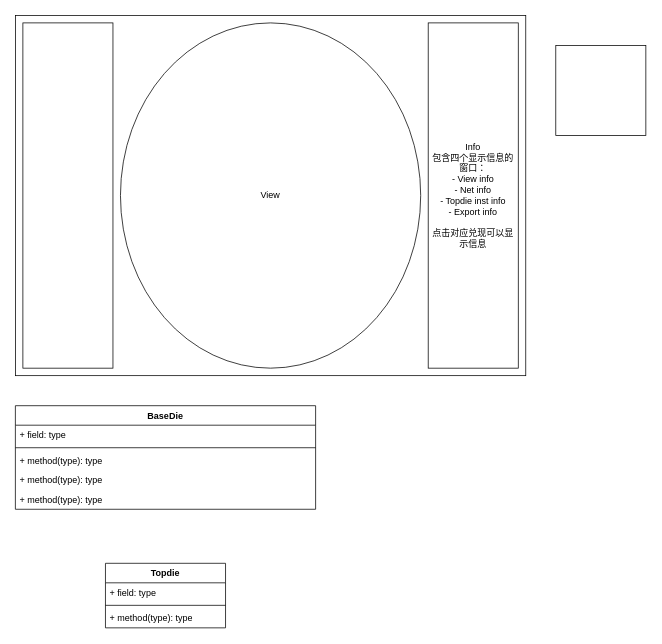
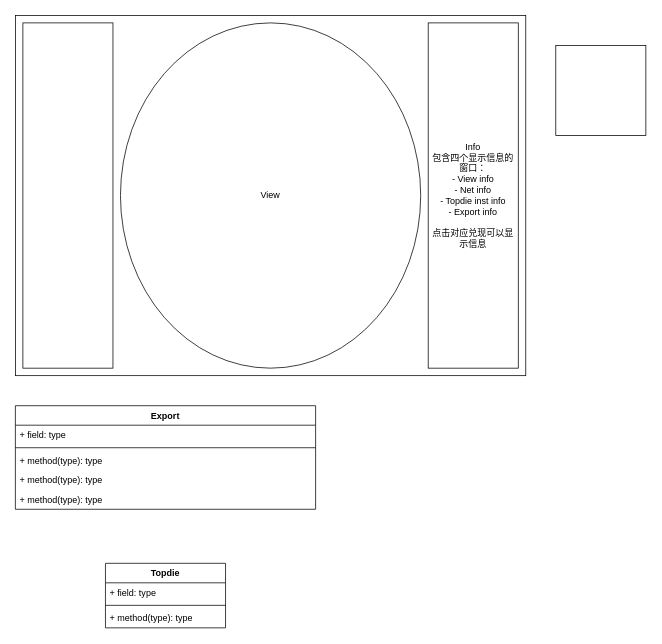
  <mxCell id="0" />
  <mxCell id="1" parent="0" />
  <mxCell id="2" value="" style="rounded=0;whiteSpace=wrap;html=1;" vertex="1" parent="1"><mxGeometry x="20" y="20" width="680" height="480" as="geometry" /></mxCell>
  <mxCell id="3" value="" style="rounded=0;whiteSpace=wrap;html=1;" vertex="1" parent="1"><mxGeometry x="30" y="30" width="120" height="460" as="geometry" /></mxCell>
  <mxCell id="4" value="Info&lt;div&gt;包含四个显示信息的窗口：&lt;/div&gt;&lt;div&gt;- View info&lt;/div&gt;&lt;div&gt;- Net info&lt;/div&gt;&lt;div&gt;- Topdie inst info&lt;/div&gt;&lt;div&gt;- Export info&lt;/div&gt;&lt;div&gt;&lt;br&gt;&lt;/div&gt;&lt;div&gt;点击对应兑现可以显示信息&lt;/div&gt;" style="rounded=0;whiteSpace=wrap;html=1;align=center;" vertex="1" parent="1"><mxGeometry x="570" y="30" width="120" height="460" as="geometry" /></mxCell>
  <mxCell id="5" value="View" style="ellipse;whiteSpace=wrap;html=1;" vertex="1" parent="1"><mxGeometry x="160" y="30" width="400" height="460" as="geometry" /></mxCell>
  <mxCell id="6" value="" style="rounded=0;whiteSpace=wrap;html=1;" vertex="1" parent="1"><mxGeometry x="740" y="60" width="120" height="120" as="geometry" /></mxCell>
- <mxCell id="7" value="BaseDie" style="swimlane;fontStyle=1;align=center;verticalAlign=top;childLayout=stackLayout;horizontal=1;startSize=26;horizontalStack=0;resizeParent=1;resizeParentMax=0;resizeLast=0;collapsible=1;marginBottom=0;whiteSpace=wrap;html=1;" vertex="1" parent="1"><mxGeometry x="20" y="540" width="400" height="138" as="geometry" /></mxCell>
+ <mxCell id="7" value="Export" style="swimlane;fontStyle=1;align=center;verticalAlign=top;childLayout=stackLayout;horizontal=1;startSize=26;horizontalStack=0;resizeParent=1;resizeParentMax=0;resizeLast=0;collapsible=1;marginBottom=0;whiteSpace=wrap;html=1;" vertex="1" parent="1"><mxGeometry x="20" y="540" width="400" height="138" as="geometry" /></mxCell>
  <mxCell id="8" value="+ field: type" style="text;strokeColor=none;fillColor=none;align=left;verticalAlign=top;spacingLeft=4;spacingRight=4;overflow=hidden;rotatable=0;points=[[0,0.5],[1,0.5]];portConstraint=eastwest;whiteSpace=wrap;html=1;" vertex="1" parent="7"><mxGeometry y="26" width="400" height="26" as="geometry" /></mxCell>
  <mxCell id="9" value="" style="line;strokeWidth=1;fillColor=none;align=left;verticalAlign=middle;spacingTop=-1;spacingLeft=3;spacingRight=3;rotatable=0;labelPosition=right;points=[];portConstraint=eastwest;strokeColor=inherit;" vertex="1" parent="7"><mxGeometry y="52" width="400" height="8" as="geometry" /></mxCell>
  <mxCell id="10" value="+ method(type): type" style="text;strokeColor=none;fillColor=none;align=left;verticalAlign=top;spacingLeft=4;spacingRight=4;overflow=hidden;rotatable=0;points=[[0,0.5],[1,0.5]];portConstraint=eastwest;whiteSpace=wrap;html=1;" vertex="1" parent="7"><mxGeometry y="60" width="400" height="26" as="geometry" /></mxCell>
  <mxCell id="11" value="+ method(type): type" style="text;strokeColor=none;fillColor=none;align=left;verticalAlign=top;spacingLeft=4;spacingRight=4;overflow=hidden;rotatable=0;points=[[0,0.5],[1,0.5]];portConstraint=eastwest;whiteSpace=wrap;html=1;" vertex="1" parent="7"><mxGeometry y="86" width="400" height="26" as="geometry" /></mxCell>
  <mxCell id="12" value="+ method(type): type" style="text;strokeColor=none;fillColor=none;align=left;verticalAlign=top;spacingLeft=4;spacingRight=4;overflow=hidden;rotatable=0;points=[[0,0.5],[1,0.5]];portConstraint=eastwest;whiteSpace=wrap;html=1;" vertex="1" parent="7"><mxGeometry y="112" width="400" height="26" as="geometry" /></mxCell>
  <mxCell id="13" value="Topdie" style="swimlane;fontStyle=1;align=center;verticalAlign=top;childLayout=stackLayout;horizontal=1;startSize=26;horizontalStack=0;resizeParent=1;resizeParentMax=0;resizeLast=0;collapsible=1;marginBottom=0;whiteSpace=wrap;html=1;" vertex="1" parent="1"><mxGeometry x="140" y="750" width="160" height="86" as="geometry" /></mxCell>
  <mxCell id="14" value="+ field: type" style="text;strokeColor=none;fillColor=none;align=left;verticalAlign=top;spacingLeft=4;spacingRight=4;overflow=hidden;rotatable=0;points=[[0,0.5],[1,0.5]];portConstraint=eastwest;whiteSpace=wrap;html=1;" vertex="1" parent="13"><mxGeometry y="26" width="160" height="26" as="geometry" /></mxCell>
  <mxCell id="15" value="" style="line;strokeWidth=1;fillColor=none;align=left;verticalAlign=middle;spacingTop=-1;spacingLeft=3;spacingRight=3;rotatable=0;labelPosition=right;points=[];portConstraint=eastwest;strokeColor=inherit;" vertex="1" parent="13"><mxGeometry y="52" width="160" height="8" as="geometry" /></mxCell>
  <mxCell id="16" value="+ method(type): type" style="text;strokeColor=none;fillColor=none;align=left;verticalAlign=top;spacingLeft=4;spacingRight=4;overflow=hidden;rotatable=0;points=[[0,0.5],[1,0.5]];portConstraint=eastwest;whiteSpace=wrap;html=1;" vertex="1" parent="13"><mxGeometry y="60" width="160" height="26" as="geometry" /></mxCell>
